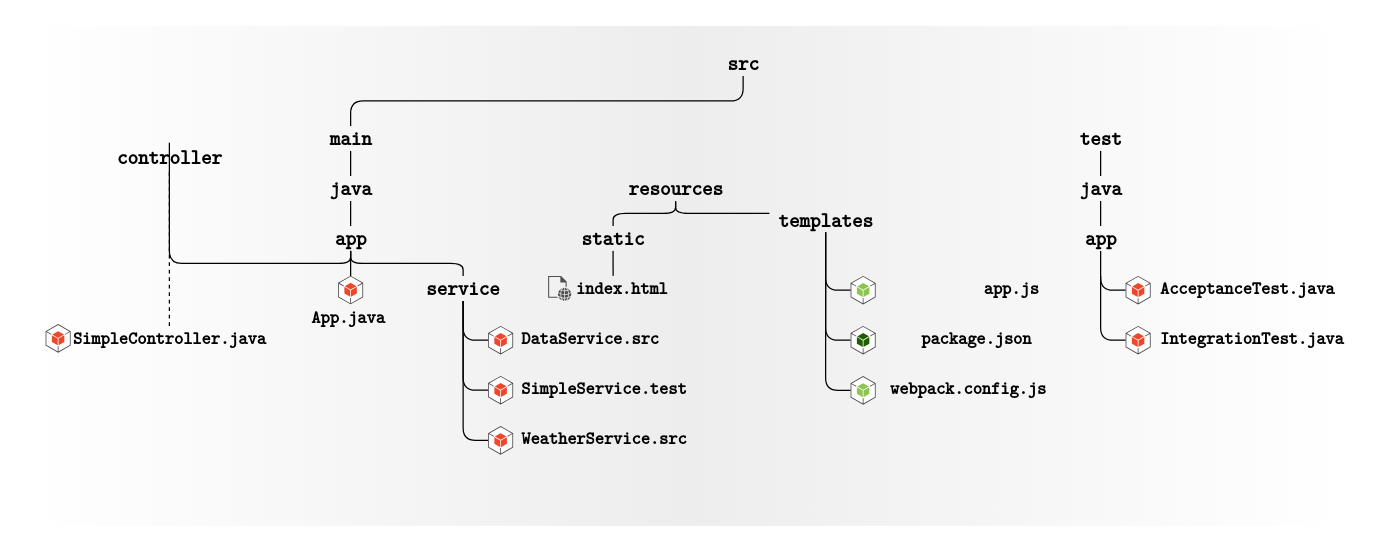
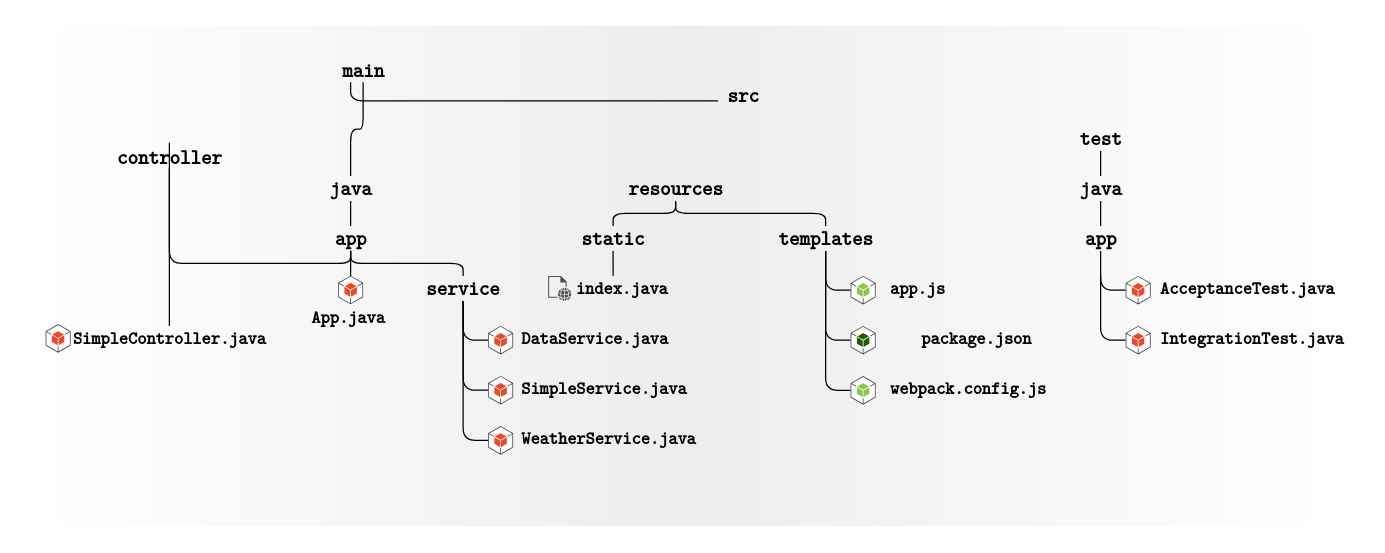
  <mxCell id="0" />
  <mxCell id="1" parent="0" />
  <mxCell id="2" value="" style="rounded=0;whiteSpace=wrap;html=1;strokeColor=none;fillColor=#EDEDED;gradientColor=#ffffff;gradientDirection=east;fontFamily=Latin Modern Mono;fontStyle=1;fontSize=14;" vertex="1" parent="1"><mxGeometry x="546" y="20" width="530" height="400" as="geometry" /></mxCell>
  <mxCell id="3" value="" style="rounded=0;whiteSpace=wrap;html=1;fillColor=#EDEDED;strokeColor=none;gradientColor=#ffffff;gradientDirection=west;fontFamily=Latin Modern Mono;fontStyle=1;fontSize=14;" vertex="1" parent="1"><mxGeometry x="20" y="20" width="530" height="400" as="geometry" /></mxCell>
- <mxCell id="4" value="src" style="text;html=1;align=center;verticalAlign=middle;resizable=0;points=[];autosize=1;strokeColor=none;fillColor=none;fontFamily=Latin Modern Mono;fontStyle=1;fontSize=16;" parent="1" vertex="1"><mxGeometry x="574" y="40" width="40" height="20" as="geometry" /></mxCell>
+ <mxCell id="4" value="src" style="text;html=1;align=center;verticalAlign=middle;resizable=0;points=[];autosize=1;strokeColor=none;fillColor=none;fontFamily=Latin Modern Mono;fontStyle=1;fontSize=16;" parent="1" vertex="1"><mxGeometry x="574" y="65" width="40" height="20" as="geometry" /></mxCell>
  <mxCell id="5" value="test" style="text;html=1;align=center;verticalAlign=middle;resizable=0;points=[];autosize=1;strokeColor=none;fillColor=none;fontFamily=Latin Modern Mono;fontStyle=1;fontSize=16;" parent="1" vertex="1"><mxGeometry x="855" y="100" width="50" height="20" as="geometry" /></mxCell>
  <mxCell id="6" style="edgeStyle=orthogonalEdgeStyle;rounded=1;orthogonalLoop=1;jettySize=auto;html=1;fontFamily=Latin Modern Mono;endArrow=none;endFill=0;fontStyle=1;fontSize=14;" parent="1" source="7" target="4" edge="1"><mxGeometry relative="1" as="geometry"><Array as="points"><mxPoint x="280" y="80" /><mxPoint x="594" y="80" /></Array></mxGeometry></mxCell>
- <mxCell id="7" value="main" style="text;html=1;align=center;verticalAlign=middle;resizable=0;points=[];autosize=1;strokeColor=none;fillColor=none;fontFamily=Latin Modern Mono;fontStyle=1;fontSize=16;" parent="1" vertex="1"><mxGeometry x="255" y="100" width="50" height="20" as="geometry" /></mxCell>
+ <mxCell id="7" value="main" style="text;html=1;align=center;verticalAlign=middle;resizable=0;points=[];autosize=1;strokeColor=none;fillColor=none;fontFamily=Latin Modern Mono;fontStyle=1;fontSize=16;" parent="1" vertex="1"><mxGeometry x="265" y="45" width="50" height="20" as="geometry" /></mxCell>
  <mxCell id="8" style="edgeStyle=orthogonalEdgeStyle;rounded=1;orthogonalLoop=1;jettySize=auto;html=1;fontFamily=Latin Modern Mono;endArrow=none;endFill=0;fontStyle=1;fontSize=14;" parent="1" source="9" target="7" edge="1"><mxGeometry relative="1" as="geometry" /></mxCell>
  <mxCell id="9" value="java" style="text;html=1;align=center;verticalAlign=middle;resizable=0;points=[];autosize=1;strokeColor=none;fillColor=none;fontFamily=Latin Modern Mono;fontStyle=1;fontSize=16;" parent="1" vertex="1"><mxGeometry x="255" y="140" width="50" height="20" as="geometry" /></mxCell>
  <mxCell id="10" value="resources" style="text;html=1;align=center;verticalAlign=middle;resizable=0;points=[];autosize=1;strokeColor=none;fillColor=none;fontFamily=Latin Modern Mono;fontStyle=1;fontSize=16;" parent="1" vertex="1"><mxGeometry x="495" y="140" width="90" height="20" as="geometry" /></mxCell>
  <mxCell id="11" style="edgeStyle=orthogonalEdgeStyle;rounded=1;orthogonalLoop=1;jettySize=auto;html=1;fontFamily=Latin Modern Mono;endArrow=none;endFill=0;fontStyle=1;fontSize=14;" parent="1" source="12" target="5" edge="1"><mxGeometry relative="1" as="geometry" /></mxCell>
  <mxCell id="12" value="java" style="text;html=1;align=center;verticalAlign=middle;resizable=0;points=[];autosize=1;strokeColor=none;fillColor=none;fontFamily=Latin Modern Mono;fontStyle=1;fontSize=16;" parent="1" vertex="1"><mxGeometry x="855" y="140" width="50" height="20" as="geometry" /></mxCell>
  <mxCell id="13" style="edgeStyle=orthogonalEdgeStyle;rounded=1;orthogonalLoop=1;jettySize=auto;html=1;entryX=0.489;entryY=1.007;entryDx=0;entryDy=0;entryPerimeter=0;fontFamily=Latin Modern Mono;endArrow=none;endFill=0;fontStyle=1;fontSize=14;" parent="1" source="14" target="12" edge="1"><mxGeometry relative="1" as="geometry" /></mxCell>
  <mxCell id="14" value="app" style="text;html=1;align=center;verticalAlign=middle;resizable=0;points=[];autosize=1;strokeColor=none;fillColor=none;fontFamily=Latin Modern Mono;fontStyle=1;fontSize=16;" parent="1" vertex="1"><mxGeometry x="860" y="180" width="40" height="20" as="geometry" /></mxCell>
  <mxCell id="15" style="edgeStyle=orthogonalEdgeStyle;rounded=1;orthogonalLoop=1;jettySize=auto;html=1;fontFamily=Latin Modern Mono;endArrow=none;endFill=0;fontStyle=1;fontSize=14;" parent="1" source="16" edge="1"><mxGeometry relative="1" as="geometry"><mxPoint x="280" y="160" as="targetPoint" /></mxGeometry></mxCell>
  <mxCell id="16" value="app" style="text;html=1;align=center;verticalAlign=middle;resizable=0;points=[];autosize=1;strokeColor=none;fillColor=none;fontFamily=Latin Modern Mono;fontStyle=1;fontSize=16;" parent="1" vertex="1"><mxGeometry x="260" y="180" width="40" height="20" as="geometry" /></mxCell>
  <mxCell id="17" style="edgeStyle=orthogonalEdgeStyle;rounded=1;orthogonalLoop=1;jettySize=auto;html=1;fontFamily=Latin Modern Mono;endArrow=none;endFill=0;fontStyle=1;fontSize=14;" parent="1" source="21" target="16" edge="1"><mxGeometry relative="1" as="geometry"><Array as="points"><mxPoint x="370" y="210" /><mxPoint x="280" y="210" /></Array></mxGeometry></mxCell>
  <mxCell id="18" style="edgeStyle=orthogonalEdgeStyle;rounded=1;orthogonalLoop=1;jettySize=auto;html=1;entryX=0;entryY=0.5;entryDx=0;entryDy=0;entryPerimeter=0;fontFamily=Latin Modern Mono;endArrow=none;endFill=0;fontStyle=1;fontSize=14;" parent="1" source="21" target="55" edge="1"><mxGeometry relative="1" as="geometry" /></mxCell>
  <mxCell id="19" style="edgeStyle=orthogonalEdgeStyle;rounded=1;orthogonalLoop=1;jettySize=auto;html=1;entryX=0;entryY=0.5;entryDx=0;entryDy=0;entryPerimeter=0;fontFamily=Latin Modern Mono;endArrow=none;endFill=0;fontStyle=1;fontSize=14;" parent="1" source="21" target="56" edge="1"><mxGeometry relative="1" as="geometry" /></mxCell>
  <mxCell id="20" style="edgeStyle=orthogonalEdgeStyle;rounded=1;orthogonalLoop=1;jettySize=auto;html=1;entryX=0;entryY=0.5;entryDx=0;entryDy=0;entryPerimeter=0;fontFamily=Latin Modern Mono;endArrow=none;endFill=0;fontStyle=1;fontSize=14;" parent="1" source="21" target="57" edge="1"><mxGeometry relative="1" as="geometry" /></mxCell>
  <mxCell id="21" value="service" style="text;html=1;align=center;verticalAlign=middle;resizable=0;points=[];autosize=1;strokeColor=none;fillColor=none;fontFamily=Latin Modern Mono;fontStyle=1;fontSize=16;" parent="1" vertex="1"><mxGeometry x="335" y="220" width="70" height="20" as="geometry" /></mxCell>
  <mxCell id="22" style="edgeStyle=orthogonalEdgeStyle;rounded=1;orthogonalLoop=1;jettySize=auto;html=1;fontFamily=Latin Modern Mono;endArrow=none;endFill=0;exitX=0.5;exitY=-0.08;exitDx=0;exitDy=0;exitPerimeter=0;fontStyle=1;fontSize=14;" parent="1" source="23" target="16" edge="1"><mxGeometry relative="1" as="geometry"><Array as="points"><mxPoint x="135" y="210" /><mxPoint x="280" y="210" /></Array></mxGeometry></mxCell>
  <mxCell id="23" value="controller" style="text;html=1;align=center;verticalAlign=middle;resizable=0;points=[];autosize=1;strokeColor=none;fillColor=none;fontFamily=Latin Modern Mono;fontStyle=1;fontSize=16;" parent="1" vertex="1"><mxGeometry x="85" y="115" width="100" height="20" as="geometry" /></mxCell>
  <mxCell id="24" style="edgeStyle=orthogonalEdgeStyle;rounded=1;orthogonalLoop=1;jettySize=auto;html=1;fontFamily=Latin Modern Mono;endArrow=none;endFill=0;fontStyle=1;fontSize=14;" parent="1" source="25" edge="1"><mxGeometry relative="1" as="geometry"><mxPoint x="540" y="160" as="targetPoint" /><Array as="points"><mxPoint x="490" y="170" /><mxPoint x="540" y="170" /></Array></mxGeometry></mxCell>
  <mxCell id="25" value="static" style="text;html=1;align=center;verticalAlign=middle;resizable=0;points=[];autosize=1;strokeColor=none;fillColor=none;fontFamily=Latin Modern Mono;fontStyle=1;fontSize=16;" parent="1" vertex="1"><mxGeometry x="455" y="180" width="70" height="20" as="geometry" /></mxCell>
  <mxCell id="26" style="edgeStyle=orthogonalEdgeStyle;rounded=1;orthogonalLoop=1;jettySize=auto;html=1;entryX=0.5;entryY=1.05;entryDx=0;entryDy=0;entryPerimeter=0;fontFamily=Latin Modern Mono;endArrow=none;endFill=0;fontStyle=1;fontSize=14;" parent="1" source="30" target="10" edge="1"><mxGeometry relative="1" as="geometry"><Array as="points"><mxPoint x="660" y="170" /><mxPoint x="540" y="170" /></Array></mxGeometry></mxCell>
  <mxCell id="27" style="edgeStyle=orthogonalEdgeStyle;rounded=1;orthogonalLoop=1;jettySize=auto;html=1;entryX=0;entryY=0.5;entryDx=0;entryDy=0;entryPerimeter=0;fontFamily=Latin Modern Mono;endArrow=none;endFill=0;fontStyle=1;fontSize=14;" parent="1" source="30" target="47" edge="1"><mxGeometry relative="1" as="geometry" /></mxCell>
  <mxCell id="28" style="edgeStyle=orthogonalEdgeStyle;rounded=1;orthogonalLoop=1;jettySize=auto;html=1;entryX=0;entryY=0.5;entryDx=0;entryDy=0;entryPerimeter=0;fontFamily=Latin Modern Mono;endArrow=none;endFill=0;fontStyle=1;fontSize=14;" parent="1" source="30" target="50" edge="1"><mxGeometry relative="1" as="geometry" /></mxCell>
  <mxCell id="29" style="edgeStyle=orthogonalEdgeStyle;rounded=1;orthogonalLoop=1;jettySize=auto;html=1;entryX=0;entryY=0.5;entryDx=0;entryDy=0;entryPerimeter=0;fontFamily=Latin Modern Mono;endArrow=none;endFill=0;fontStyle=1;fontSize=14;" parent="1" source="30" target="46" edge="1"><mxGeometry relative="1" as="geometry" /></mxCell>
- <mxCell id="30" value="templates" style="text;html=1;align=center;verticalAlign=middle;resizable=0;points=[];autosize=1;strokeColor=none;fillColor=none;fontFamily=Latin Modern Mono;fontStyle=1;fontSize=16;" parent="1" vertex="1"><mxGeometry x="615" y="165" width="90" height="20" as="geometry" /></mxCell>
- <mxCell id="31" value="app.js" style="text;html=1;align=left;verticalAlign=middle;resizable=0;points=[];autosize=1;strokeColor=none;fillColor=none;fontFamily=Latin Modern Mono;fontStyle=1;fontSize=14;" parent="1" vertex="1"><mxGeometry x="785" y="220" width="60" height="20" as="geometry" /></mxCell>
+ <mxCell id="30" value="templates" style="text;html=1;align=center;verticalAlign=middle;resizable=0;points=[];autosize=1;strokeColor=none;fillColor=none;fontFamily=Latin Modern Mono;fontStyle=1;fontSize=16;" parent="1" vertex="1"><mxGeometry x="615" y="180" width="90" height="20" as="geometry" /></mxCell>
+ <mxCell id="31" value="app.js" style="text;html=1;align=left;verticalAlign=middle;resizable=0;points=[];autosize=1;strokeColor=none;fillColor=none;fontFamily=Latin Modern Mono;fontStyle=1;fontSize=14;" parent="1" vertex="1"><mxGeometry x="710" y="220" width="60" height="20" as="geometry" /></mxCell>
  <mxCell id="32" value="package.json" style="text;html=1;align=left;verticalAlign=middle;resizable=0;points=[];autosize=1;strokeColor=none;fillColor=none;fontFamily=Latin Modern Mono;fontStyle=1;fontSize=14;" parent="1" vertex="1"><mxGeometry x="735" y="260" width="100" height="20" as="geometry" /></mxCell>
  <mxCell id="33" value="webpack.config.js" style="text;html=1;align=left;verticalAlign=middle;resizable=0;points=[];autosize=1;strokeColor=none;fillColor=none;fontFamily=Latin Modern Mono;fontStyle=1;fontSize=14;" parent="1" vertex="1"><mxGeometry x="710" y="300" width="140" height="20" as="geometry" /></mxCell>
- <mxCell id="34" style="edgeStyle=orthogonalEdgeStyle;rounded=1;orthogonalLoop=1;jettySize=auto;html=1;entryX=0.5;entryY=0.967;entryDx=0;entryDy=0;entryPerimeter=0;fontFamily=Latin Modern Mono;endArrow=none;endFill=0;fontStyle=1;fontSize=14;dashed=1;" parent="1" source="35" target="23" edge="1"><mxGeometry relative="1" as="geometry" /></mxCell>
+ <mxCell id="34" style="edgeStyle=orthogonalEdgeStyle;rounded=1;orthogonalLoop=1;jettySize=auto;html=1;entryX=0.5;entryY=0.967;entryDx=0;entryDy=0;entryPerimeter=0;fontFamily=Latin Modern Mono;endArrow=none;endFill=0;fontStyle=1;fontSize=14;" parent="1" source="35" target="23" edge="1"><mxGeometry relative="1" as="geometry" /></mxCell>
  <mxCell id="35" value="SimpleController.java" style="text;html=1;align=center;verticalAlign=middle;resizable=0;points=[];autosize=1;strokeColor=none;fillColor=none;fontFamily=Latin Modern Mono;fontStyle=1;fontSize=14;" parent="1" vertex="1"><mxGeometry x="50" y="260" width="170" height="20" as="geometry" /></mxCell>
- <mxCell id="36" value="DataService.src" style="text;html=1;align=left;verticalAlign=middle;resizable=0;points=[];autosize=1;strokeColor=none;fillColor=none;fontFamily=Latin Modern Mono;fontStyle=1;fontSize=14;" parent="1" vertex="1"><mxGeometry x="415" y="260" width="130" height="20" as="geometry" /></mxCell>
- <mxCell id="37" value="SimpleService.test" style="text;html=1;align=left;verticalAlign=middle;resizable=0;points=[];autosize=1;strokeColor=none;fillColor=none;fontFamily=Latin Modern Mono;fontStyle=1;fontSize=14;" parent="1" vertex="1"><mxGeometry x="415" y="300" width="150" height="20" as="geometry" /></mxCell>
- <mxCell id="38" value="WeatherService.src" style="text;html=1;align=left;verticalAlign=middle;resizable=0;points=[];autosize=1;strokeColor=none;fillColor=none;fontFamily=Latin Modern Mono;fontStyle=1;fontSize=14;" parent="1" vertex="1"><mxGeometry x="415" y="340.14" width="160" height="20" as="geometry" /></mxCell>
+ <mxCell id="36" value="DataService.java" style="text;html=1;align=left;verticalAlign=middle;resizable=0;points=[];autosize=1;strokeColor=none;fillColor=none;fontFamily=Latin Modern Mono;fontStyle=1;fontSize=14;" parent="1" vertex="1"><mxGeometry x="415" y="260" width="130" height="20" as="geometry" /></mxCell>
+ <mxCell id="37" value="SimpleService.java" style="text;html=1;align=left;verticalAlign=middle;resizable=0;points=[];autosize=1;strokeColor=none;fillColor=none;fontFamily=Latin Modern Mono;fontStyle=1;fontSize=14;" parent="1" vertex="1"><mxGeometry x="415" y="300" width="150" height="20" as="geometry" /></mxCell>
+ <mxCell id="38" value="WeatherService.java" style="text;html=1;align=left;verticalAlign=middle;resizable=0;points=[];autosize=1;strokeColor=none;fillColor=none;fontFamily=Latin Modern Mono;fontStyle=1;fontSize=14;" parent="1" vertex="1"><mxGeometry x="415" y="340.14" width="160" height="20" as="geometry" /></mxCell>
  <mxCell id="39" value="AcceptanceTest.java" style="text;html=1;align=left;verticalAlign=middle;resizable=0;points=[];autosize=1;strokeColor=none;fillColor=none;fontFamily=Latin Modern Mono;fontStyle=1;fontSize=14;" parent="1" vertex="1"><mxGeometry x="926" y="220" width="160" height="20" as="geometry" /></mxCell>
  <mxCell id="40" value="IntegrationTest.java" style="text;html=1;align=left;verticalAlign=middle;resizable=0;points=[];autosize=1;strokeColor=none;fillColor=none;fontFamily=Latin Modern Mono;fontStyle=1;fontSize=14;" parent="1" vertex="1"><mxGeometry x="926" y="260" width="160" height="20" as="geometry" /></mxCell>
  <mxCell id="41" value="" style="outlineConnect=0;dashed=0;verticalLabelPosition=bottom;verticalAlign=top;align=center;html=1;shape=mxgraph.aws3.android;fillColor=#EE472A;gradientColor=none;fontFamily=Latin Modern Mono;aspect=fixed;fontStyle=1;fontSize=14;" parent="1" vertex="1"><mxGeometry x="36" y="258.57" width="20" height="22.86" as="geometry" /></mxCell>
  <mxCell id="42" style="edgeStyle=orthogonalEdgeStyle;rounded=1;orthogonalLoop=1;jettySize=auto;html=1;exitX=0;exitY=0.5;exitDx=0;exitDy=0;exitPerimeter=0;fontFamily=Latin Modern Mono;endArrow=none;endFill=0;fontStyle=1;fontSize=14;" parent="1" source="43" target="14" edge="1"><mxGeometry relative="1" as="geometry" /></mxCell>
  <mxCell id="43" value="" style="outlineConnect=0;dashed=0;verticalLabelPosition=bottom;verticalAlign=top;align=center;html=1;shape=mxgraph.aws3.android;fillColor=#EE472A;gradientColor=none;fontFamily=Latin Modern Mono;aspect=fixed;fontStyle=1;fontSize=14;" parent="1" vertex="1"><mxGeometry x="900" y="220" width="20" height="22.86" as="geometry" /></mxCell>
  <mxCell id="44" style="edgeStyle=orthogonalEdgeStyle;rounded=1;orthogonalLoop=1;jettySize=auto;html=1;exitX=0;exitY=0.5;exitDx=0;exitDy=0;exitPerimeter=0;fontFamily=Latin Modern Mono;endArrow=none;endFill=0;fontStyle=1;fontSize=14;" parent="1" source="45" edge="1"><mxGeometry relative="1" as="geometry"><mxPoint x="880" y="220" as="targetPoint" /></mxGeometry></mxCell>
  <mxCell id="45" value="" style="outlineConnect=0;dashed=0;verticalLabelPosition=bottom;verticalAlign=top;align=center;html=1;shape=mxgraph.aws3.android;fillColor=#EE472A;gradientColor=none;fontFamily=Latin Modern Mono;aspect=fixed;fontStyle=1;fontSize=14;" parent="1" vertex="1"><mxGeometry x="900" y="260" width="20" height="22.86" as="geometry" /></mxCell>
  <mxCell id="46" value="" style="outlineConnect=0;dashed=0;verticalLabelPosition=bottom;verticalAlign=top;align=center;html=1;shape=mxgraph.aws3.android;fillColor=#205E00;gradientColor=none;fontFamily=Latin Modern Mono;fontStyle=1;fontSize=14;" parent="1" vertex="1"><mxGeometry x="680" y="260" width="20" height="22.86" as="geometry" /></mxCell>
  <mxCell id="47" value="" style="outlineConnect=0;dashed=0;verticalLabelPosition=bottom;verticalAlign=top;align=center;html=1;shape=mxgraph.aws3.android;fillColor=#8CC64F;gradientColor=none;fontFamily=Latin Modern Mono;aspect=fixed;fontStyle=1;fontSize=14;" parent="1" vertex="1"><mxGeometry x="680" y="220" width="20" height="22.86" as="geometry" /></mxCell>
  <mxCell id="48" style="edgeStyle=orthogonalEdgeStyle;rounded=0;orthogonalLoop=1;jettySize=auto;html=1;entryX=0.5;entryY=1;entryDx=0;entryDy=0;entryPerimeter=0;endArrow=none;endFill=0;fontFamily=Latin Modern Mono;fontStyle=1;fontSize=14;" edge="1" parent="1" source="49" target="16"><mxGeometry relative="1" as="geometry" /></mxCell>
  <mxCell id="49" value="" style="outlineConnect=0;dashed=0;verticalLabelPosition=bottom;verticalAlign=top;align=center;html=1;shape=mxgraph.aws3.android;fillColor=#EE472A;gradientColor=none;fontFamily=Latin Modern Mono;aspect=fixed;fontStyle=1;fontSize=14;" parent="1" vertex="1"><mxGeometry x="270" y="219.86" width="20" height="22.86" as="geometry" /></mxCell>
  <mxCell id="50" value="" style="outlineConnect=0;dashed=0;verticalLabelPosition=bottom;verticalAlign=top;align=center;html=1;shape=mxgraph.aws3.android;fillColor=#8CC64F;gradientColor=none;fontFamily=Latin Modern Mono;aspect=fixed;fontStyle=1;fontSize=14;" parent="1" vertex="1"><mxGeometry x="680" y="300.14" width="20" height="22.86" as="geometry" /></mxCell>
  <mxCell id="51" value="" style="group;fontFamily=Latin Modern Mono;fontStyle=1;fontSize=14;" parent="1" vertex="1" connectable="0"><mxGeometry x="438" y="220" width="104" height="20" as="geometry" /></mxCell>
- <mxCell id="52" value="index.html" style="text;html=1;align=center;verticalAlign=middle;resizable=0;points=[];autosize=1;strokeColor=none;fillColor=none;fontFamily=Latin Modern Mono;fontStyle=1;fontSize=14;" parent="51" vertex="1"><mxGeometry x="14" width="90" height="20" as="geometry" /></mxCell>
+ <mxCell id="52" value="index.java" style="text;html=1;align=center;verticalAlign=middle;resizable=0;points=[];autosize=1;strokeColor=none;fillColor=none;fontFamily=Latin Modern Mono;fontStyle=1;fontSize=14;" parent="51" vertex="1"><mxGeometry x="14" width="90" height="20" as="geometry" /></mxCell>
  <mxCell id="53" value="" style="sketch=0;pointerEvents=1;shadow=0;dashed=0;html=1;strokeColor=none;fillColor=#505050;labelPosition=center;verticalLabelPosition=bottom;verticalAlign=top;outlineConnect=0;align=center;shape=mxgraph.office.concepts.web_page;fontFamily=Latin Modern Mono;aspect=fixed;fontStyle=1;fontSize=14;" parent="51" vertex="1"><mxGeometry width="18.52" height="20" as="geometry" /></mxCell>
  <mxCell id="54" value="" style="endArrow=none;html=1;fontFamily=Latin Modern Mono;fontStyle=1;fontSize=14;" parent="1" edge="1"><mxGeometry width="50" height="50" relative="1" as="geometry"><mxPoint x="490" y="220" as="sourcePoint" /><mxPoint x="489.94" y="200" as="targetPoint" /></mxGeometry></mxCell>
  <mxCell id="55" value="" style="outlineConnect=0;dashed=0;verticalLabelPosition=bottom;verticalAlign=top;align=center;html=1;shape=mxgraph.aws3.android;fillColor=#EE472A;gradientColor=none;fontFamily=Latin Modern Mono;aspect=fixed;fontStyle=1;fontSize=14;" parent="1" vertex="1"><mxGeometry x="390" y="260" width="20" height="22.86" as="geometry" /></mxCell>
  <mxCell id="56" value="" style="outlineConnect=0;dashed=0;verticalLabelPosition=bottom;verticalAlign=top;align=center;html=1;shape=mxgraph.aws3.android;fillColor=#EE472A;gradientColor=none;fontFamily=Latin Modern Mono;aspect=fixed;fontStyle=1;fontSize=14;" parent="1" vertex="1"><mxGeometry x="390" y="300" width="20" height="22.86" as="geometry" /></mxCell>
  <mxCell id="57" value="" style="outlineConnect=0;dashed=0;verticalLabelPosition=bottom;verticalAlign=top;align=center;html=1;shape=mxgraph.aws3.android;fillColor=#EE472A;gradientColor=none;fontFamily=Latin Modern Mono;aspect=fixed;fontStyle=1;fontSize=14;" parent="1" vertex="1"><mxGeometry x="390" y="340.14" width="20" height="22.86" as="geometry" /></mxCell>
  <mxCell id="58" value="App.java" style="text;html=1;align=center;verticalAlign=middle;resizable=0;points=[];autosize=1;strokeColor=none;fillColor=none;fontFamily=Latin Modern Mono;fontStyle=1;fontSize=14;" parent="1" vertex="1"><mxGeometry x="243" y="243" width="70" height="20" as="geometry" /></mxCell>
